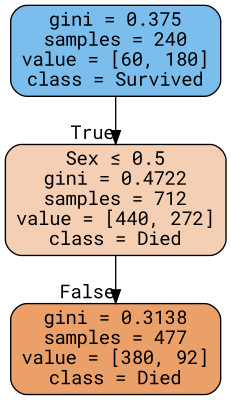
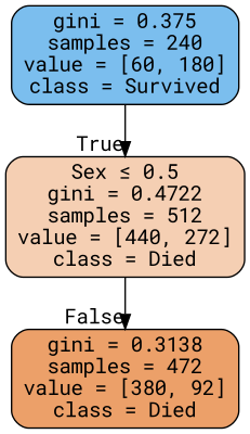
  digraph {
    fontname="Roboto Mono"
    node [color=black fontname="Roboto Mono" shape=box style="filled, rounded"]
    edge [fontname="Roboto Mono" labeldistance=2.5]
-   n1 [fillcolor="#e5813961" label=<Sex &le; 0.5<br/>gini = 0.4722<br/>samples = 712<br/>value = [440, 272]<br/>class = Died>]
-   n2 [fillcolor="#e58139c1" label=<gini = 0.3138<br/>samples = 477<br/>value = [380, 92]<br/>class = Died>]
+   n1 [fillcolor="#e5813961" label=<Sex &le; 0.5<br/>gini = 0.4722<br/>samples = 512<br/>value = [440, 272]<br/>class = Died>]
+   n2 [fillcolor="#e58139c1" label=<gini = 0.3138<br/>samples = 472<br/>value = [380, 92]<br/>class = Died>]
    n3 [fillcolor="#399de5aa" label=<gini = 0.375<br/>samples = 240<br/>value = [60, 180]<br/>class = Survived>]
    n1 -> n2 [headlabel=False labelangle=-45]
    n3 -> n1 [headlabel=True labelangle=45]
  }
